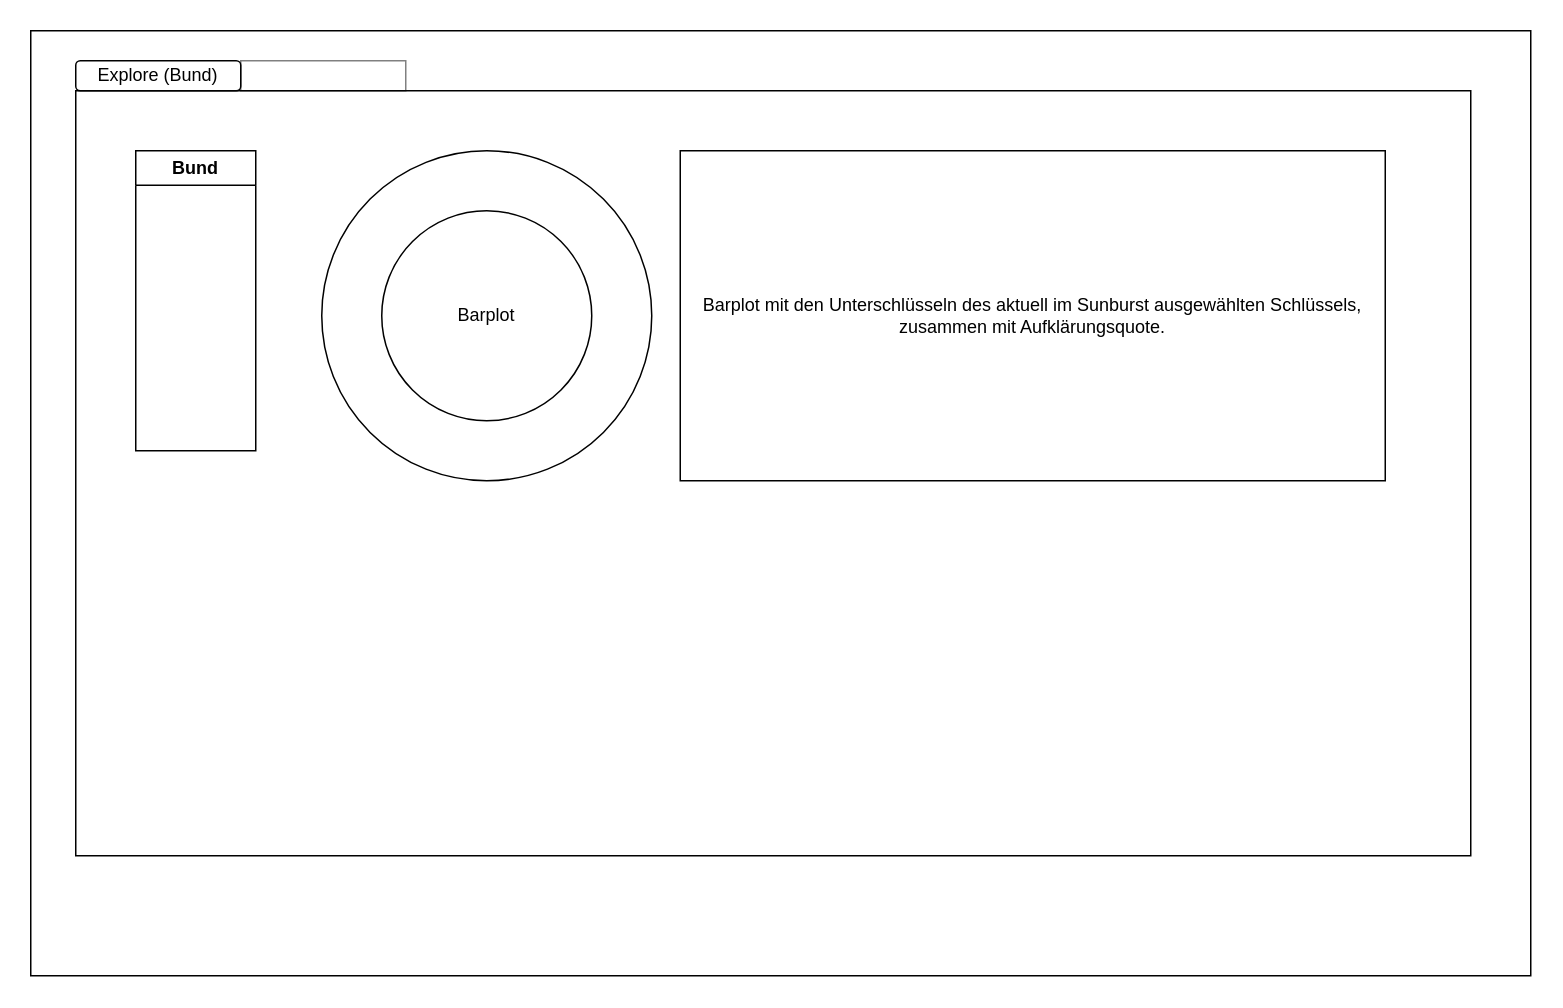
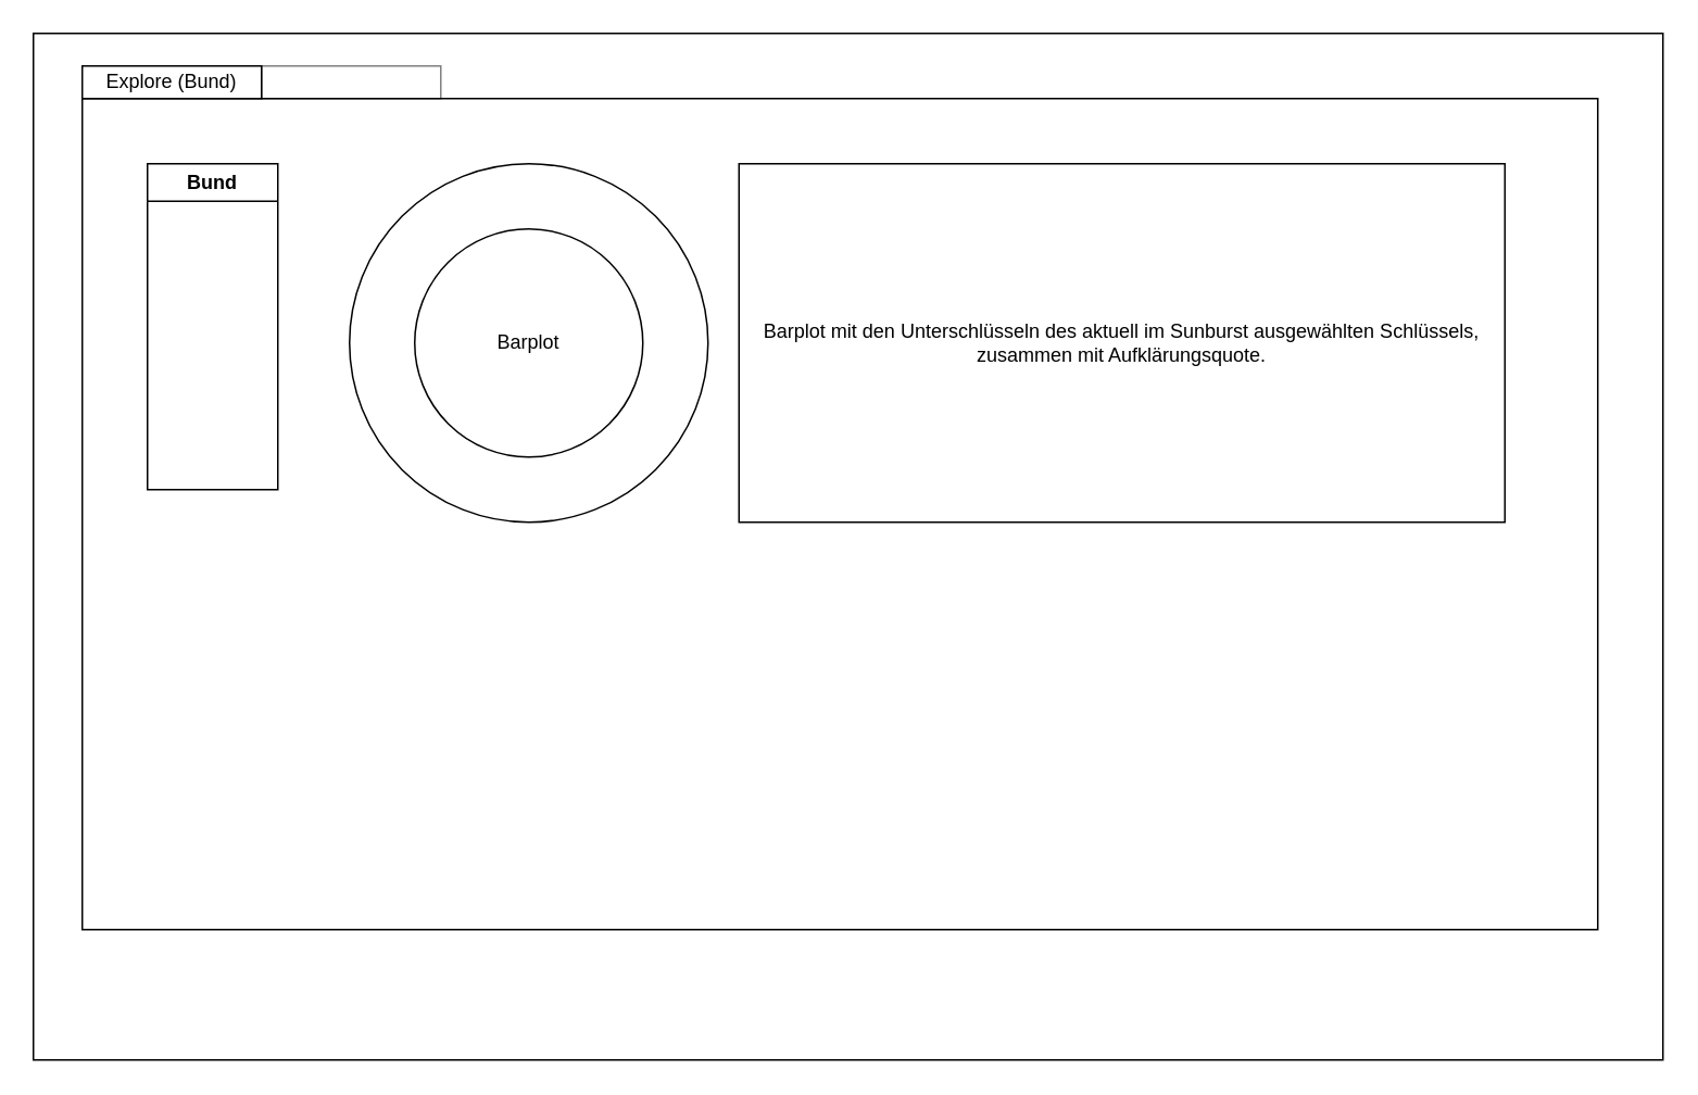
  <mxCell id="0" />
  <mxCell id="1" parent="0" />
  <mxCell id="2" value="" style="rounded=0;whiteSpace=wrap;html=1;" vertex="1" parent="1"><mxGeometry x="20" y="20" width="1000" height="630" as="geometry" /></mxCell>
  <mxCell id="3" value="" style="rounded=0;whiteSpace=wrap;html=1;strokeColor=#808080;" vertex="1" parent="1"><mxGeometry x="160" y="40" width="110" height="20" as="geometry" /></mxCell>
- <mxCell id="4" value="Explore (Bund)" style="whiteSpace=wrap;html=1;rounded=1;" vertex="1" parent="1"><mxGeometry x="50" y="40" width="110" height="20" as="geometry" /></mxCell>
+ <mxCell id="4" value="Explore (Bund)" style="rounded=0;whiteSpace=wrap;html=1;" vertex="1" parent="1"><mxGeometry x="50" y="40" width="110" height="20" as="geometry" /></mxCell>
  <mxCell id="5" value="" style="rounded=0;whiteSpace=wrap;html=1;fillColor=none;" vertex="1" parent="1"><mxGeometry x="50" y="60" width="930" height="510" as="geometry" /></mxCell>
  <mxCell id="6" value="Barplot mit den Unterschlüsseln des aktuell im Sunburst ausgewählten Schlüssels, zusammen mit Aufklärungsquote." style="rounded=0;whiteSpace=wrap;html=1;" vertex="1" parent="1"><mxGeometry x="453" y="100" width="470" height="220" as="geometry" /></mxCell>
  <mxCell id="7" value="Sunburst&#10;zur Erkundung und&#10;Auswahl von Schlüsseln" style="group" vertex="1" connectable="0" parent="1"><mxGeometry x="214" y="100" width="220" height="220" as="geometry" /></mxCell>
  <mxCell id="8" value="" style="ellipse;whiteSpace=wrap;html=1;aspect=fixed;" vertex="1" parent="7"><mxGeometry width="220" height="220" as="geometry" /></mxCell>
  <mxCell id="9" value="Barplot" style="ellipse;whiteSpace=wrap;html=1;aspect=fixed;" vertex="1" parent="7"><mxGeometry x="40" y="40" width="140" height="140" as="geometry" /></mxCell>
  <mxCell id="10" value="Bund" style="swimlane;whiteSpace=wrap;html=1;" vertex="1" parent="1"><mxGeometry x="90" y="100" width="80" height="200" as="geometry"><mxRectangle x="130" y="600" width="70" height="30" as="alternateBounds" /></mxGeometry></mxCell>
